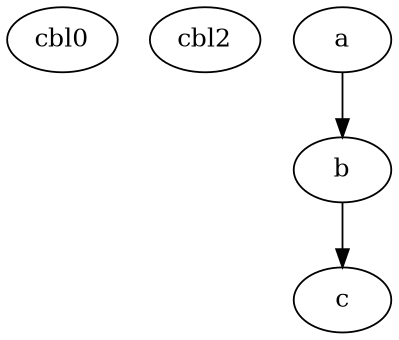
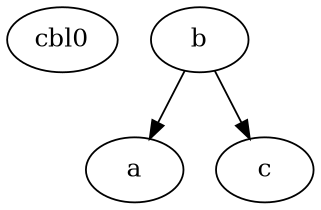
  digraph {
    edge [what=S21]
    n1 [ini="10dB.ini" label=cbl0]
-   cbl2 [ini="10dB.ini"]
    a
    b
    c
-   a -> b [dev=cbl1]
+   b -> a [dev=cbl1]
    b -> c [dev=cbl2]
  }
